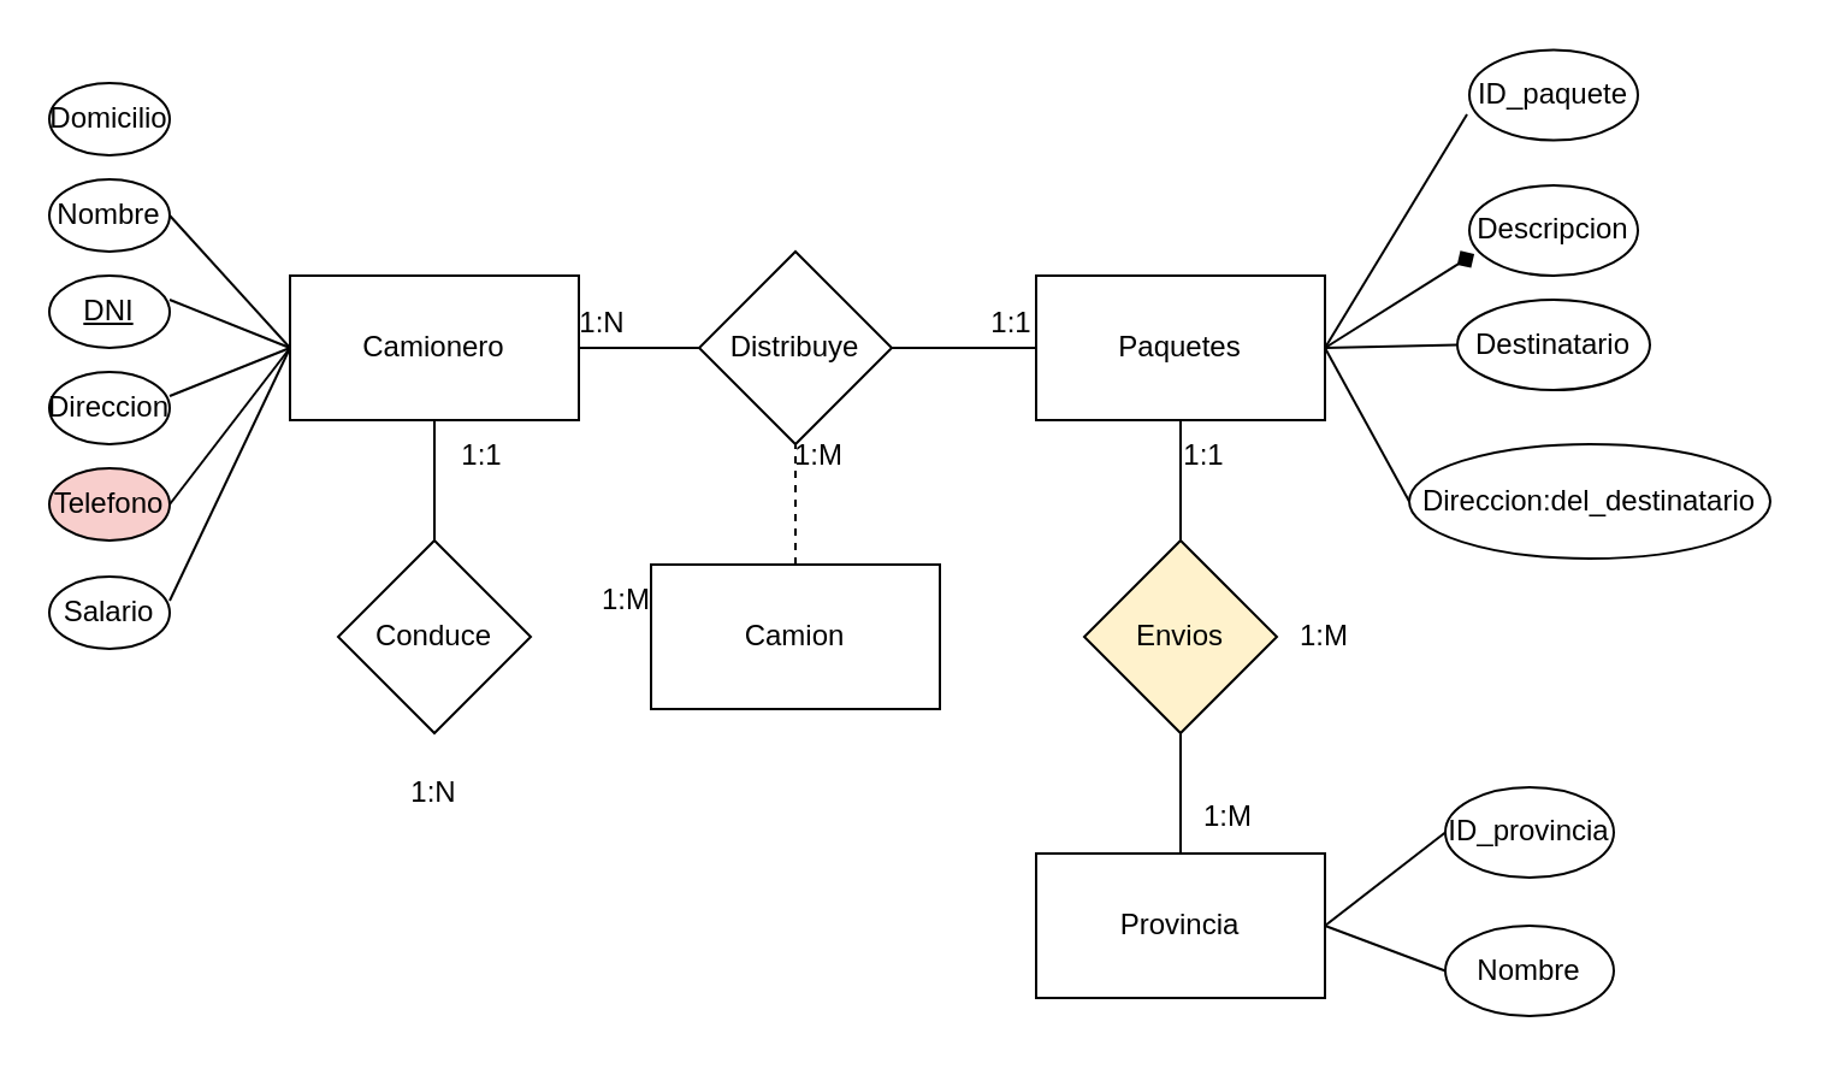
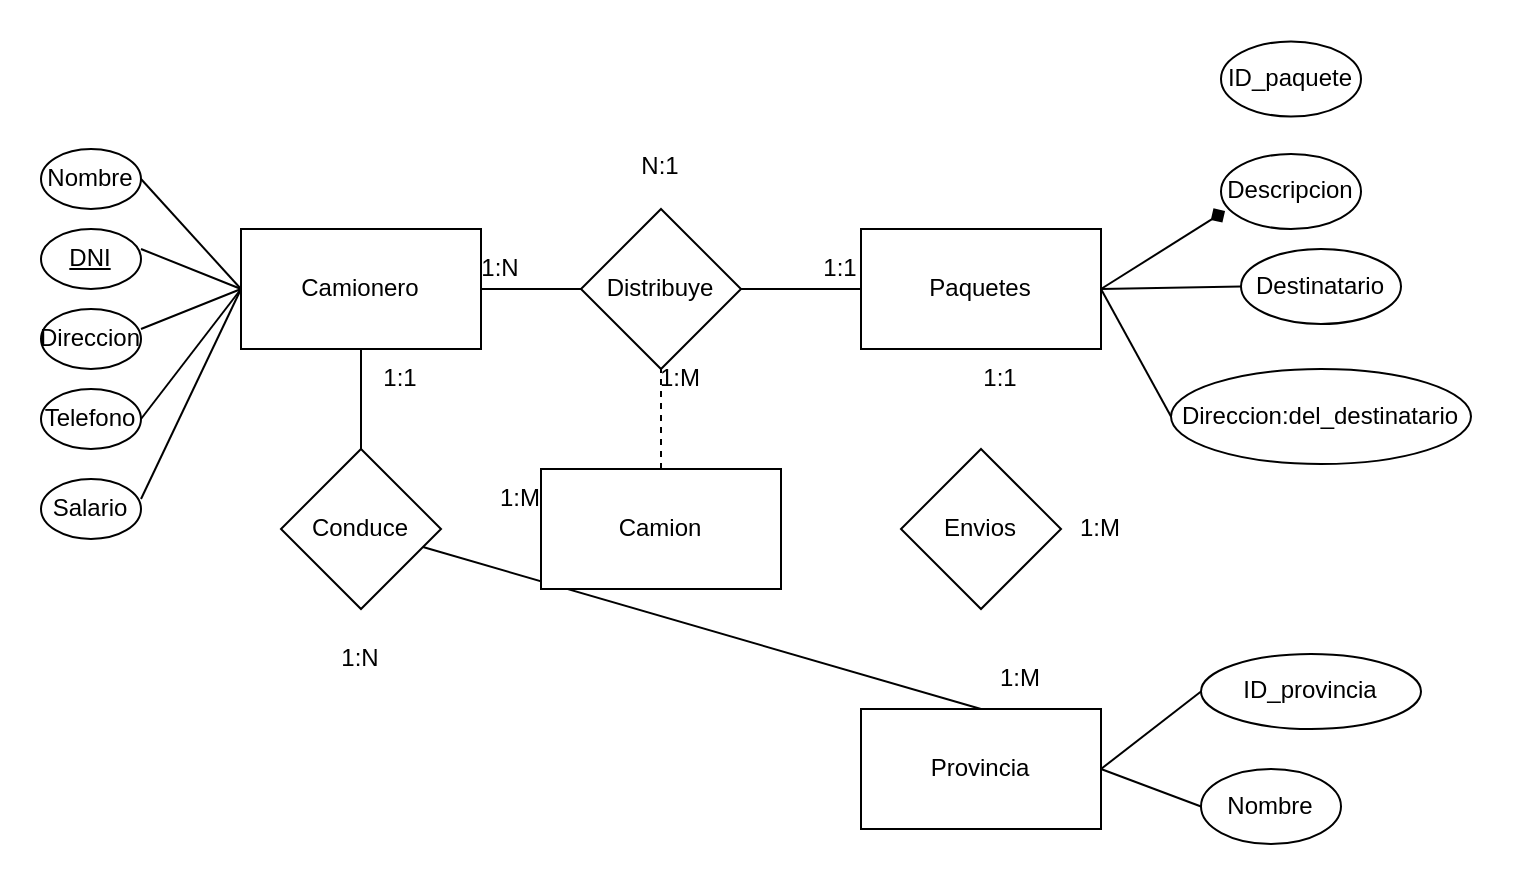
  <mxCell id="0" />
  <mxCell id="1" parent="0" />
  <mxCell id="2" value="Camionero" style="rounded=0;whiteSpace=wrap;html=1;" parent="1" vertex="1"><mxGeometry x="120" y="114" width="120" height="60" as="geometry" /></mxCell>
  <mxCell id="3" value="Paquetes" style="rounded=0;whiteSpace=wrap;html=1;" parent="1" vertex="1"><mxGeometry x="430" y="114" width="120" height="60" as="geometry" /></mxCell>
  <mxCell id="4" value="" style="line;strokeWidth=1;rotatable=0;dashed=0;labelPosition=right;align=left;verticalAlign=middle;spacingTop=0;spacingLeft=6;points=[];portConstraint=eastwest;" parent="1" vertex="1"><mxGeometry x="240" y="139" width="50" height="10" as="geometry" /></mxCell>
  <mxCell id="5" value="" style="line;strokeWidth=1;rotatable=0;dashed=0;labelPosition=right;align=left;verticalAlign=middle;spacingTop=0;spacingLeft=6;points=[];portConstraint=eastwest;" parent="1" vertex="1"><mxGeometry x="370" y="139" width="60" height="10" as="geometry" /></mxCell>
  <mxCell id="6" value="Provincia" style="rounded=0;whiteSpace=wrap;html=1;" parent="1" vertex="1"><mxGeometry x="430" y="354" width="120" height="60" as="geometry" /></mxCell>
  <mxCell id="7" value="" style="endArrow=none;html=1;rounded=0;exitX=1;exitY=0.5;exitDx=0;exitDy=0;" parent="1" source="8" edge="1"><mxGeometry width="50" height="50" relative="1" as="geometry"><mxPoint x="70" y="104" as="sourcePoint" /><mxPoint x="120" y="144" as="targetPoint" /></mxGeometry></mxCell>
  <mxCell id="8" value="Nombre" style="ellipse;whiteSpace=wrap;html=1;" parent="1" vertex="1"><mxGeometry x="20" y="74" width="50" height="30" as="geometry" /></mxCell>
  <mxCell id="9" value="&lt;u&gt;DNI&lt;/u&gt;" style="ellipse;whiteSpace=wrap;html=1;" parent="1" vertex="1"><mxGeometry x="20" y="114" width="50" height="30" as="geometry" /></mxCell>
  <mxCell id="10" value="Direccion" style="ellipse;whiteSpace=wrap;html=1;" parent="1" vertex="1"><mxGeometry x="20" y="154" width="50" height="30" as="geometry" /></mxCell>
- <mxCell id="11" value="Telefono" style="ellipse;whiteSpace=wrap;html=1;fillColor=#f8cecc;" parent="1" vertex="1"><mxGeometry x="20" y="194" width="50" height="30" as="geometry" /></mxCell>
+ <mxCell id="11" value="Telefono" style="ellipse;whiteSpace=wrap;html=1;" parent="1" vertex="1"><mxGeometry x="20" y="194" width="50" height="30" as="geometry" /></mxCell>
  <mxCell id="12" value="Salario" style="ellipse;whiteSpace=wrap;html=1;" parent="1" vertex="1"><mxGeometry x="20" y="239" width="50" height="30" as="geometry" /></mxCell>
- <mxCell id="13" value="Domicilio" style="ellipse;whiteSpace=wrap;html=1;" parent="1" vertex="1"><mxGeometry x="20" y="34" width="50" height="30" as="geometry" /></mxCell>
  <mxCell id="14" value="" style="endArrow=none;html=1;rounded=0;entryX=0;entryY=0.5;entryDx=0;entryDy=0;" parent="1" target="2" edge="1"><mxGeometry width="50" height="50" relative="1" as="geometry"><mxPoint x="70" y="124" as="sourcePoint" /><mxPoint x="120" y="164" as="targetPoint" /></mxGeometry></mxCell>
  <mxCell id="15" value="" style="endArrow=none;html=1;rounded=0;entryX=0;entryY=0.5;entryDx=0;entryDy=0;" parent="1" target="2" edge="1"><mxGeometry width="50" height="50" relative="1" as="geometry"><mxPoint x="70" y="164" as="sourcePoint" /><mxPoint x="120" y="204" as="targetPoint" /></mxGeometry></mxCell>
  <mxCell id="16" value="" style="endArrow=none;html=1;rounded=0;" parent="1" edge="1"><mxGeometry width="50" height="50" relative="1" as="geometry"><mxPoint x="70" y="209" as="sourcePoint" /><mxPoint x="120" y="144" as="targetPoint" /></mxGeometry></mxCell>
  <mxCell id="17" value="" style="endArrow=none;html=1;rounded=0;entryX=0;entryY=0.5;entryDx=0;entryDy=0;" parent="1" target="2" edge="1"><mxGeometry width="50" height="50" relative="1" as="geometry"><mxPoint x="70" y="249" as="sourcePoint" /><mxPoint x="120" y="289" as="targetPoint" /></mxGeometry></mxCell>
- <mxCell id="18" value="" style="endArrow=none;html=1;rounded=0;entryX=-0.014;entryY=0.713;entryDx=0;entryDy=0;exitX=1;exitY=0.5;exitDx=0;exitDy=0;entryPerimeter=0;" parent="1" source="3" target="23" edge="1"><mxGeometry width="50" height="50" relative="1" as="geometry"><mxPoint x="580" y="-46" as="sourcePoint" /><mxPoint x="630" y="44" as="targetPoint" /></mxGeometry></mxCell>
  <mxCell id="19" value="Distribuye" style="rhombus;whiteSpace=wrap;html=1;" parent="1" vertex="1"><mxGeometry x="290" y="104" width="80" height="80" as="geometry" /></mxCell>
  <mxCell id="20" value="Descripcion" style="ellipse;whiteSpace=wrap;html=1;" parent="1" vertex="1"><mxGeometry x="610" y="76.5" width="70" height="37.5" as="geometry" /></mxCell>
- <mxCell id="21" value="Destinatario" style="ellipse;whiteSpace=wrap;html=1;" parent="1" vertex="1"><mxGeometry x="605" y="124" width="80" height="37.5" as="geometry" /></mxCell>
+ <mxCell id="21" value="Destinatario" style="ellipse;whiteSpace=wrap;html=1;" parent="1" vertex="1"><mxGeometry x="620" y="124" width="80" height="37.5" as="geometry" /></mxCell>
  <mxCell id="22" value="Direccion:del_destinatario" style="ellipse;whiteSpace=wrap;html=1;" parent="1" vertex="1"><mxGeometry x="585" y="184" width="150" height="47.5" as="geometry" /></mxCell>
  <mxCell id="23" value="ID_paquete" style="ellipse;whiteSpace=wrap;html=1;" parent="1" vertex="1"><mxGeometry x="610" y="20.25" width="70" height="37.5" as="geometry" /></mxCell>
  <mxCell id="24" value="" style="endArrow=diamond;html=1;rounded=0;entryX=0.029;entryY=0.76;entryDx=0;entryDy=0;exitX=1;exitY=0.5;exitDx=0;exitDy=0;entryPerimeter=0;" parent="1" source="3" target="20" edge="1"><mxGeometry width="50" height="50" relative="1" as="geometry"><mxPoint x="550" y="186.5" as="sourcePoint" /><mxPoint x="630" y="86.5" as="targetPoint" /></mxGeometry></mxCell>
  <mxCell id="25" value="" style="endArrow=none;html=1;rounded=0;entryX=0;entryY=0.5;entryDx=0;entryDy=0;" parent="1" target="21" edge="1"><mxGeometry width="50" height="50" relative="1" as="geometry"><mxPoint x="550" y="144" as="sourcePoint" /><mxPoint x="630" y="124" as="targetPoint" /></mxGeometry></mxCell>
  <mxCell id="26" value="" style="endArrow=none;html=1;rounded=0;entryX=0;entryY=0.5;entryDx=0;entryDy=0;" parent="1" target="22" edge="1"><mxGeometry width="50" height="50" relative="1" as="geometry"><mxPoint x="550" y="144" as="sourcePoint" /><mxPoint x="630" y="159" as="targetPoint" /></mxGeometry></mxCell>
- <mxCell id="27" value="" style="endArrow=none;html=1;rounded=0;exitX=0.5;exitY=0;exitDx=0;exitDy=0;entryX=0.5;entryY=1;entryDx=0;entryDy=0;" parent="1" source="6" target="3" edge="1"><mxGeometry width="50" height="50" relative="1" as="geometry"><mxPoint x="370" y="274" as="sourcePoint" /><mxPoint x="420" y="224" as="targetPoint" /></mxGeometry></mxCell>
- <mxCell id="28" value="Envios" style="rhombus;whiteSpace=wrap;html=1;fillColor=#fff2cc;" parent="1" vertex="1"><mxGeometry x="450" y="224" width="80" height="80" as="geometry" /></mxCell>
+ <mxCell id="27" value="" style="endArrow=none;html=1;rounded=0;exitX=0.5;exitY=0;exitDx=0;exitDy=0;" parent="1" source="6" target="39" edge="1"><mxGeometry width="50" height="50" relative="1" as="geometry"><mxPoint x="370" y="274" as="sourcePoint" /><mxPoint x="420" y="224" as="targetPoint" /></mxGeometry></mxCell>
+ <mxCell id="28" value="Envios" style="rhombus;whiteSpace=wrap;html=1;" parent="1" vertex="1"><mxGeometry x="450" y="224" width="80" height="80" as="geometry" /></mxCell>
+ <mxCell id="29" value="N:1" style="text;html=1;align=center;verticalAlign=middle;whiteSpace=wrap;rounded=0;" parent="1" vertex="1"><mxGeometry x="300" y="67.75" width="60" height="30" as="geometry" /></mxCell>
  <mxCell id="30" value="1:N" style="text;html=1;align=center;verticalAlign=middle;whiteSpace=wrap;rounded=0;" parent="1" vertex="1"><mxGeometry x="220" y="119" width="60" height="30" as="geometry" /></mxCell>
  <mxCell id="31" value="1:1" style="text;html=1;align=center;verticalAlign=middle;whiteSpace=wrap;rounded=0;" parent="1" vertex="1"><mxGeometry x="390" y="119" width="60" height="30" as="geometry" /></mxCell>
  <mxCell id="32" value="1:1" style="text;html=1;align=center;verticalAlign=middle;whiteSpace=wrap;rounded=0;" parent="1" vertex="1"><mxGeometry x="470" y="174" width="60" height="30" as="geometry" /></mxCell>
  <mxCell id="33" value="1:M" style="text;html=1;align=center;verticalAlign=middle;whiteSpace=wrap;rounded=0;" parent="1" vertex="1"><mxGeometry x="480" y="324" width="60" height="30" as="geometry" /></mxCell>
  <mxCell id="34" value="1:M" style="text;html=1;align=center;verticalAlign=middle;whiteSpace=wrap;rounded=0;" parent="1" vertex="1"><mxGeometry x="520" y="249" width="60" height="30" as="geometry" /></mxCell>
- <mxCell id="35" value="ID_provincia" style="ellipse;whiteSpace=wrap;html=1;" vertex="1" parent="1"><mxGeometry x="600" y="326.5" width="70" height="37.5" as="geometry" /></mxCell>
+ <mxCell id="35" value="ID_provincia" style="ellipse;whiteSpace=wrap;html=1;" vertex="1" parent="1"><mxGeometry x="600" y="326.5" width="110" height="37.5" as="geometry" /></mxCell>
  <mxCell id="36" value="Nombre" style="ellipse;whiteSpace=wrap;html=1;" vertex="1" parent="1"><mxGeometry x="600" y="384" width="70" height="37.5" as="geometry" /></mxCell>
  <mxCell id="37" value="" style="endArrow=none;html=1;rounded=0;entryX=0;entryY=0.5;entryDx=0;entryDy=0;exitX=1;exitY=0.5;exitDx=0;exitDy=0;" edge="1" parent="1" target="35"><mxGeometry width="50" height="50" relative="1" as="geometry"><mxPoint x="550" y="384" as="sourcePoint" /><mxPoint x="609" y="297" as="targetPoint" /></mxGeometry></mxCell>
  <mxCell id="38" value="" style="endArrow=none;html=1;rounded=0;entryX=0;entryY=0.5;entryDx=0;entryDy=0;exitX=1;exitY=0.5;exitDx=0;exitDy=0;" edge="1" parent="1" source="6" target="36"><mxGeometry width="50" height="50" relative="1" as="geometry"><mxPoint x="560" y="394" as="sourcePoint" /><mxPoint x="610" y="355" as="targetPoint" /></mxGeometry></mxCell>
  <mxCell id="39" value="Conduce" style="rhombus;whiteSpace=wrap;html=1;" vertex="1" parent="1"><mxGeometry x="140" y="224" width="80" height="80" as="geometry" /></mxCell>
  <mxCell id="40" value="Camion" style="rounded=0;whiteSpace=wrap;html=1;" vertex="1" parent="1"><mxGeometry x="270" y="234" width="120" height="60" as="geometry" /></mxCell>
  <mxCell id="41" value="" style="endArrow=none;html=1;rounded=0;entryX=0.5;entryY=1;entryDx=0;entryDy=0;exitX=0.5;exitY=0;exitDx=0;exitDy=0;dashed=1;" edge="1" parent="1" source="40" target="19"><mxGeometry width="50" height="50" relative="1" as="geometry"><mxPoint x="370" y="374" as="sourcePoint" /><mxPoint x="420" y="324" as="targetPoint" /></mxGeometry></mxCell>
  <mxCell id="42" value="" style="endArrow=none;html=1;rounded=0;entryX=0.5;entryY=1;entryDx=0;entryDy=0;entryPerimeter=0;" edge="1" parent="1" target="2"><mxGeometry width="50" height="50" relative="1" as="geometry"><mxPoint x="180" y="224" as="sourcePoint" /><mxPoint x="182" y="184" as="targetPoint" /></mxGeometry></mxCell>
  <mxCell id="43" value="1:N" style="text;html=1;align=center;verticalAlign=middle;whiteSpace=wrap;rounded=0;" vertex="1" parent="1"><mxGeometry x="150" y="314" width="60" height="30" as="geometry" /></mxCell>
  <mxCell id="44" value="1:M" style="text;html=1;align=center;verticalAlign=middle;whiteSpace=wrap;rounded=0;" vertex="1" parent="1"><mxGeometry x="230" y="234" width="60" height="30" as="geometry" /></mxCell>
  <mxCell id="45" value="1:1" style="text;html=1;align=center;verticalAlign=middle;whiteSpace=wrap;rounded=0;" vertex="1" parent="1"><mxGeometry x="170" y="174" width="60" height="30" as="geometry" /></mxCell>
  <mxCell id="46" value="1:M" style="text;html=1;align=center;verticalAlign=middle;whiteSpace=wrap;rounded=0;" vertex="1" parent="1"><mxGeometry x="310" y="174" width="60" height="30" as="geometry" /></mxCell>
